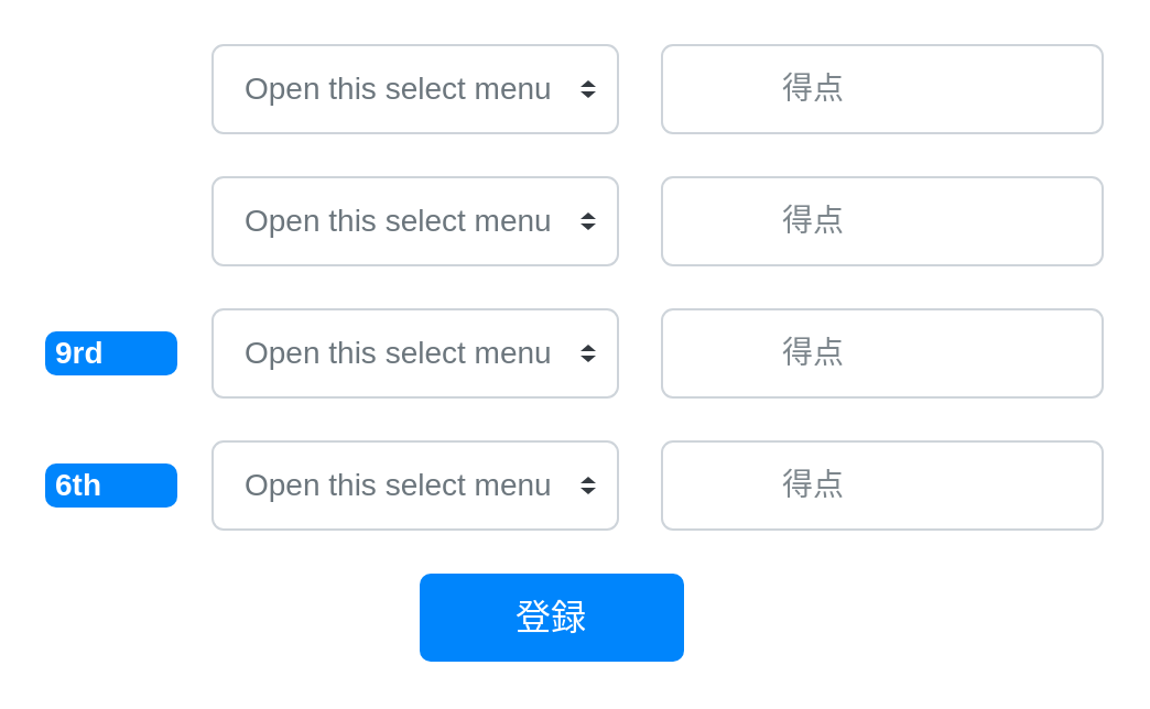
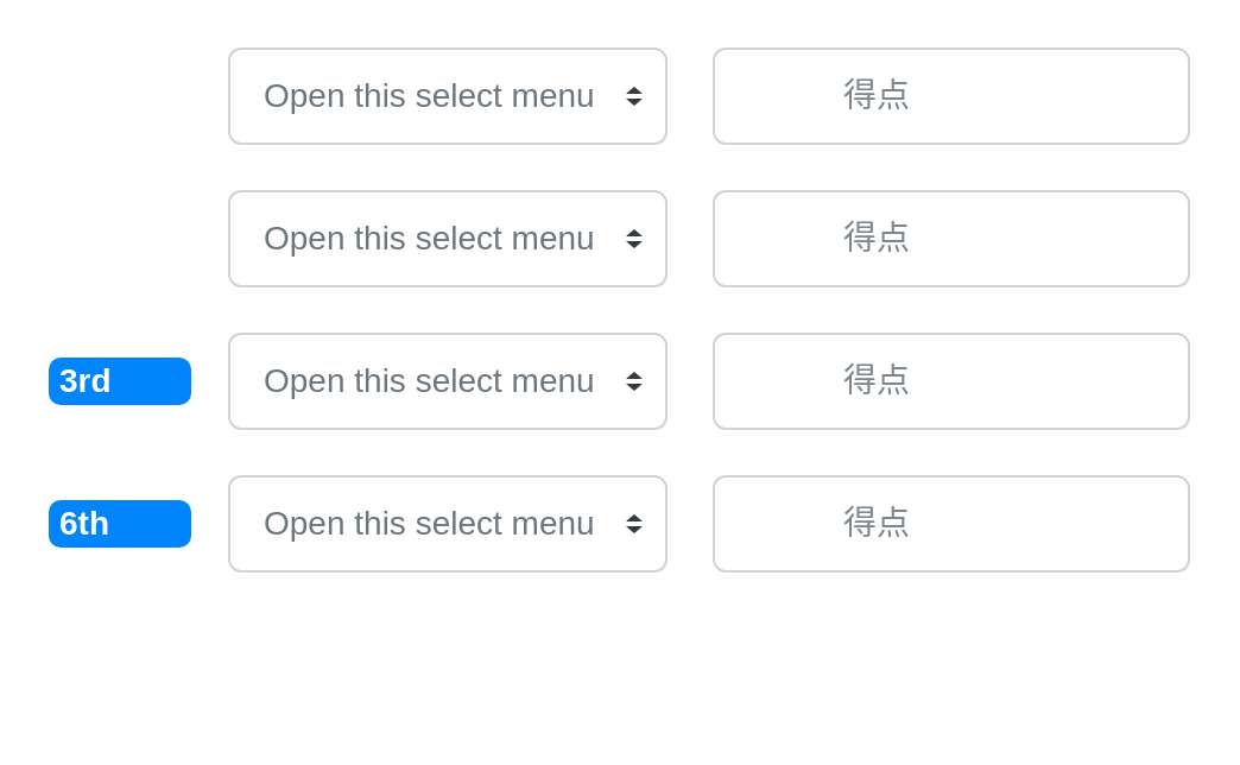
  <mxCell id="0" />
  <mxCell id="1" parent="0" />
  <mxCell id="2" value="Open this select menu" style="html=1;shadow=0;dashed=0;shape=mxgraph.bootstrap.rrect;rSize=5;fillColor=#ffffff;strokeColor=#CED4DA;align=left;spacing=15;fontSize=14;fontColor=#6C767D;" vertex="1" parent="1"><mxGeometry x="96" y="20" width="184" height="40" as="geometry" /></mxCell>
  <mxCell id="3" value="" style="shape=triangle;direction=south;fillColor=#343A40;strokeColor=none;perimeter=none;" vertex="1" parent="2"><mxGeometry x="1" y="0.5" width="7" height="3" relative="1" as="geometry"><mxPoint x="-17" y="1" as="offset" /></mxGeometry></mxCell>
  <mxCell id="4" value="" style="shape=triangle;direction=north;fillColor=#343A40;strokeColor=none;perimeter=none;" vertex="1" parent="2"><mxGeometry x="1" y="0.5" width="7" height="3" relative="1" as="geometry"><mxPoint x="-17" y="-4" as="offset" /></mxGeometry></mxCell>
  <mxCell id="5" value="得点" style="html=1;shadow=0;dashed=0;shape=mxgraph.bootstrap.rrect;rSize=5;strokeColor=#CED4DA;html=1;whiteSpace=wrap;fillColor=#FFFFFF;fontColor=#7D868C;align=left;spacing=15;spacingLeft=40;fontSize=14;" vertex="1" parent="1"><mxGeometry x="300" y="20" width="200" height="40" as="geometry" /></mxCell>
  <mxCell id="6" value="Open this select menu" style="html=1;shadow=0;dashed=0;shape=mxgraph.bootstrap.rrect;rSize=5;fillColor=#ffffff;strokeColor=#CED4DA;align=left;spacing=15;fontSize=14;fontColor=#6C767D;" vertex="1" parent="1"><mxGeometry x="96" y="80" width="184" height="40" as="geometry" /></mxCell>
  <mxCell id="7" value="" style="shape=triangle;direction=south;fillColor=#343A40;strokeColor=none;perimeter=none;" vertex="1" parent="6"><mxGeometry x="1" y="0.5" width="7" height="3" relative="1" as="geometry"><mxPoint x="-17" y="1" as="offset" /></mxGeometry></mxCell>
  <mxCell id="8" value="" style="shape=triangle;direction=north;fillColor=#343A40;strokeColor=none;perimeter=none;" vertex="1" parent="6"><mxGeometry x="1" y="0.5" width="7" height="3" relative="1" as="geometry"><mxPoint x="-17" y="-4" as="offset" /></mxGeometry></mxCell>
  <mxCell id="9" value="得点" style="html=1;shadow=0;dashed=0;shape=mxgraph.bootstrap.rrect;rSize=5;strokeColor=#CED4DA;html=1;whiteSpace=wrap;fillColor=#FFFFFF;fontColor=#7D868C;align=left;spacing=15;spacingLeft=40;fontSize=14;" vertex="1" parent="1"><mxGeometry x="300" y="80" width="200" height="40" as="geometry" /></mxCell>
- <mxCell id="10" value="9rd" style="html=1;shadow=0;dashed=0;shape=mxgraph.bootstrap.rrect;rSize=5;strokeColor=none;strokeWidth=1;fillColor=#0085FC;fontColor=#FFFFFF;whiteSpace=wrap;align=left;verticalAlign=middle;spacingLeft=0;fontStyle=1;fontSize=14;spacing=5;" vertex="1" parent="1"><mxGeometry x="20" y="150" width="60" height="20" as="geometry" /></mxCell>
+ <mxCell id="10" value="3rd" style="html=1;shadow=0;dashed=0;shape=mxgraph.bootstrap.rrect;rSize=5;strokeColor=none;strokeWidth=1;fillColor=#0085FC;fontColor=#FFFFFF;whiteSpace=wrap;align=left;verticalAlign=middle;spacingLeft=0;fontStyle=1;fontSize=14;spacing=5;" vertex="1" parent="1"><mxGeometry x="20" y="150" width="60" height="20" as="geometry" /></mxCell>
  <mxCell id="11" value="Open this select menu" style="html=1;shadow=0;dashed=0;shape=mxgraph.bootstrap.rrect;rSize=5;fillColor=#ffffff;strokeColor=#CED4DA;align=left;spacing=15;fontSize=14;fontColor=#6C767D;" vertex="1" parent="1"><mxGeometry x="96" y="140" width="184" height="40" as="geometry" /></mxCell>
  <mxCell id="12" value="" style="shape=triangle;direction=south;fillColor=#343A40;strokeColor=none;perimeter=none;" vertex="1" parent="11"><mxGeometry x="1" y="0.5" width="7" height="3" relative="1" as="geometry"><mxPoint x="-17" y="1" as="offset" /></mxGeometry></mxCell>
  <mxCell id="13" value="" style="shape=triangle;direction=north;fillColor=#343A40;strokeColor=none;perimeter=none;" vertex="1" parent="11"><mxGeometry x="1" y="0.5" width="7" height="3" relative="1" as="geometry"><mxPoint x="-17" y="-4" as="offset" /></mxGeometry></mxCell>
  <mxCell id="14" value="得点" style="html=1;shadow=0;dashed=0;shape=mxgraph.bootstrap.rrect;rSize=5;strokeColor=#CED4DA;html=1;whiteSpace=wrap;fillColor=#FFFFFF;fontColor=#7D868C;align=left;spacing=15;spacingLeft=40;fontSize=14;" vertex="1" parent="1"><mxGeometry x="300" y="140" width="200" height="40" as="geometry" /></mxCell>
  <mxCell id="15" value="6th" style="html=1;shadow=0;dashed=0;shape=mxgraph.bootstrap.rrect;rSize=5;strokeColor=none;strokeWidth=1;fillColor=#0085FC;fontColor=#FFFFFF;whiteSpace=wrap;align=left;verticalAlign=middle;spacingLeft=0;fontStyle=1;fontSize=14;spacing=5;" vertex="1" parent="1"><mxGeometry x="20" y="210" width="60" height="20" as="geometry" /></mxCell>
  <mxCell id="16" value="Open this select menu" style="html=1;shadow=0;dashed=0;shape=mxgraph.bootstrap.rrect;rSize=5;fillColor=#ffffff;strokeColor=#CED4DA;align=left;spacing=15;fontSize=14;fontColor=#6C767D;" vertex="1" parent="1"><mxGeometry x="96" y="200" width="184" height="40" as="geometry" /></mxCell>
  <mxCell id="17" value="" style="shape=triangle;direction=south;fillColor=#343A40;strokeColor=none;perimeter=none;" vertex="1" parent="16"><mxGeometry x="1" y="0.5" width="7" height="3" relative="1" as="geometry"><mxPoint x="-17" y="1" as="offset" /></mxGeometry></mxCell>
  <mxCell id="18" value="" style="shape=triangle;direction=north;fillColor=#343A40;strokeColor=none;perimeter=none;" vertex="1" parent="16"><mxGeometry x="1" y="0.5" width="7" height="3" relative="1" as="geometry"><mxPoint x="-17" y="-4" as="offset" /></mxGeometry></mxCell>
  <mxCell id="19" value="得点" style="html=1;shadow=0;dashed=0;shape=mxgraph.bootstrap.rrect;rSize=5;strokeColor=#CED4DA;html=1;whiteSpace=wrap;fillColor=#FFFFFF;fontColor=#7D868C;align=left;spacing=15;spacingLeft=40;fontSize=14;" vertex="1" parent="1"><mxGeometry x="300" y="200" width="200" height="40" as="geometry" /></mxCell>
- <mxCell id="20" value="登録" style="html=1;shadow=0;dashed=0;shape=mxgraph.bootstrap.rrect;rSize=5;strokeColor=none;strokeWidth=1;fillColor=#0085FC;fontColor=#FFFFFF;whiteSpace=wrap;align=center;verticalAlign=middle;spacingLeft=0;fontStyle=0;fontSize=16;spacing=5;" vertex="1" parent="1"><mxGeometry x="190" y="260" width="120" height="40" as="geometry" /></mxCell>
